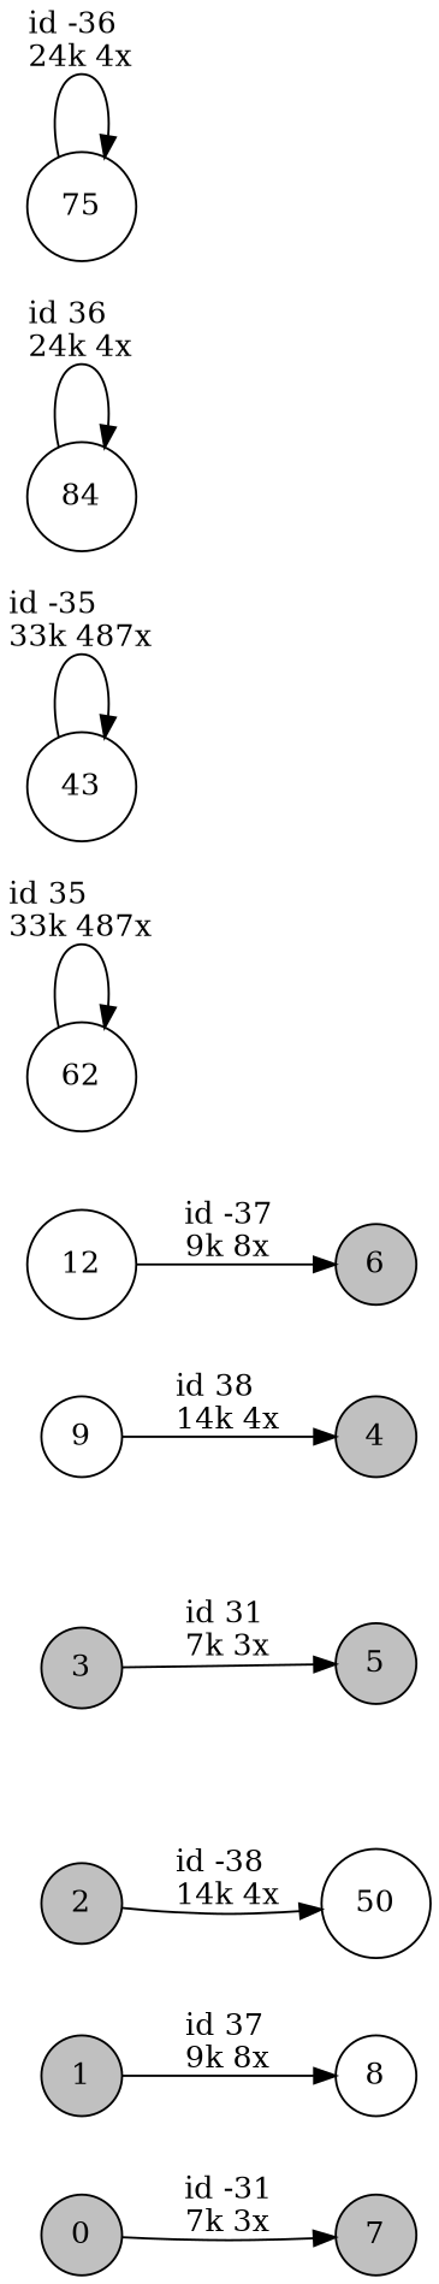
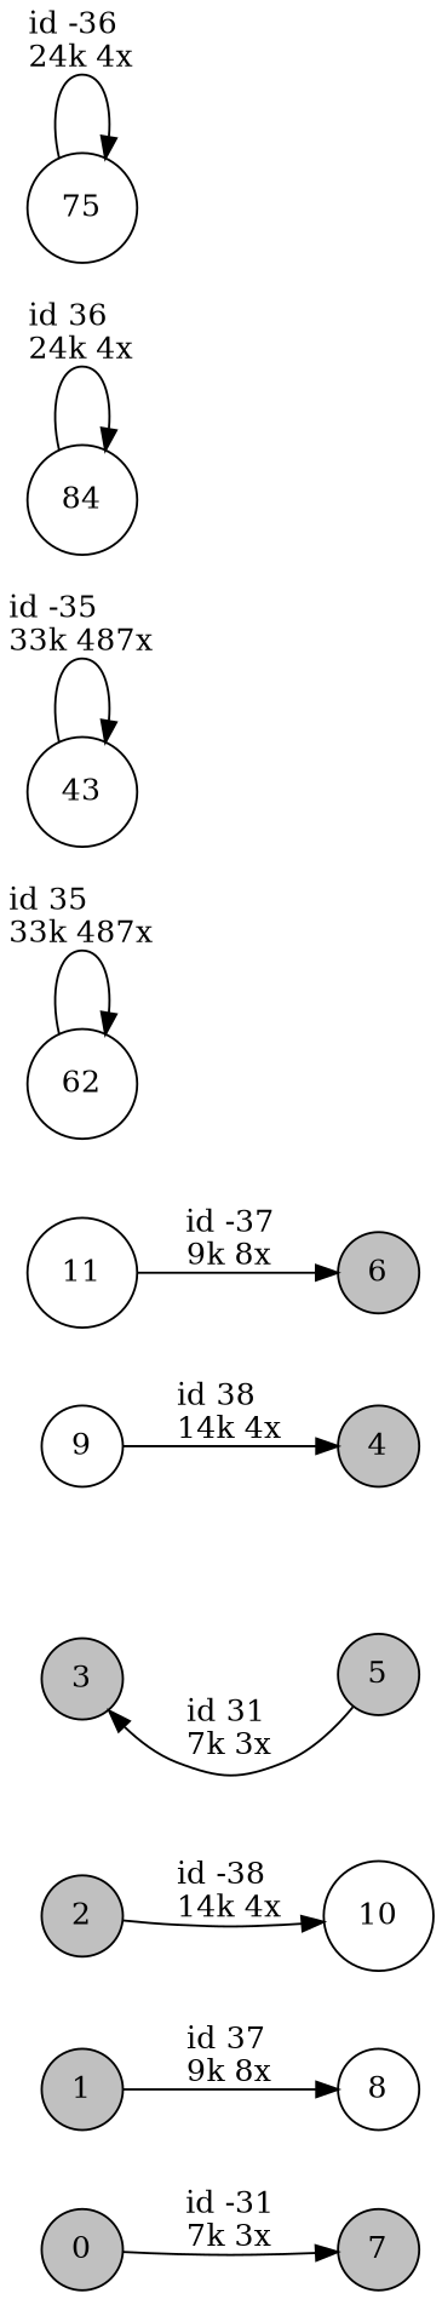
  digraph {
    nodesep=0.5
    rankdir=LR
    node [shape=circle]
    edge [color=black]
    0 [fillcolor=grey height=0.3 style=filled]
    7 [fillcolor=grey height=0.3 style=filled]
    1 [fillcolor=grey height=0.3 style=filled]
    8 [height=0.3]
    2 [fillcolor=grey height=0.3 style=filled]
-   10 [height=0.3 label=50]
+   10 [height=0.3]
    3 [fillcolor=grey height=0.3 style=filled]
    5 [fillcolor=grey height=0.3 style=filled]
    4 [fillcolor=grey height=0.3 style=filled]
    6 [fillcolor=grey height=0.3 style=filled]
    9 [height=0.3]
-   11 [height=0.3 label=12]
+   11 [height=0.3]
    n13 [height=0.3 label=62]
    n14 [height=0.3 label=43]
    n15 [height=0.3 label=84]
    n16 [height=0.3 label=75]
    0 -> 7 [label="id -31\l7k 3x"]
    1 -> 8 [label="id 37\l9k 8x"]
    2 -> 10 [label="id -38\l14k 4x"]
-   3 -> 5 [label="id 31\l7k 3x"]
+   5 -> 3 [label="id 31\l7k 3x"]
    9 -> 4 [label="id 38\l14k 4x"]
    11 -> 6 [label="id -37\l9k 8x"]
    n13 -> n13 [label="id 35\l33k 487x"]
    n14 -> n14 [label="id -35\l33k 487x"]
    n15 -> n15 [label="id 36\l24k 4x"]
    n16 -> n16 [label="id -36\l24k 4x"]
  }
